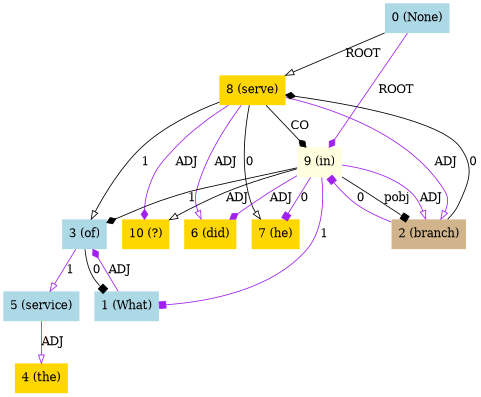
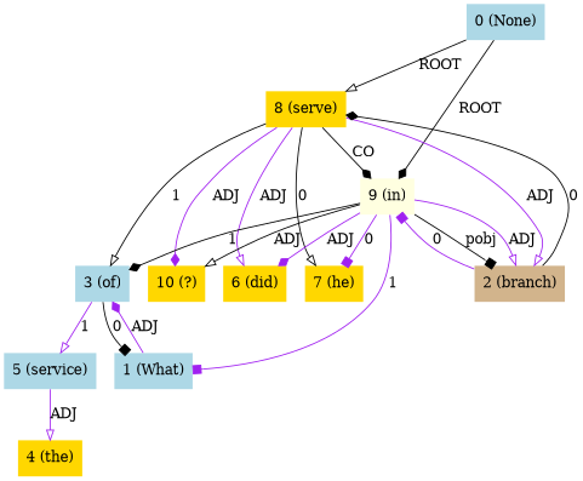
  digraph {
    node [fillcolor=gold shape=plaintext style=filled]
    edge [arrowhead=onormal color=purple dir=forward]
    n1 [fillcolor=lightblue label="0 (None)"]
    n2 [label="8 (serve)"]
    n3 [fillcolor=lightyellow label="9 (in)"]
    n4 [fillcolor=lightblue label="3 (of)"]
    n5 [fillcolor=tan label="2 (branch)"]
    n6 [label="6 (did)"]
    n7 [label="7 (he)"]
    n8 [label="10 (?)"]
    n9 [fillcolor=lightblue label="1 (What)"]
    n10 [fillcolor=lightblue label="5 (service)"]
    n11 [label="4 (the)"]
    n1 -> n2 [color=black label=ROOT]
-   n1 -> n3 [arrowhead=diamond label=ROOT]
+   n1 -> n3 [arrowhead=diamond color=black label=ROOT]
    n2 -> n3 [arrowhead=diamond color=black label=CO]
    n2 -> n4 [color=black label=1]
    n2 -> n5 [label=ADJ]
    n2 -> n6 [label=ADJ]
    n2 -> n7 [color=black label=0]
    n2 -> n8 [arrowhead=diamond label=ADJ]
    n3 -> n4 [arrowhead=diamond color=black label=1]
    n3 -> n5 [arrowhead=box color=black label=pobj]
    n3 -> n5 [label=ADJ]
    n3 -> n6 [arrowhead=diamond label=ADJ]
    n3 -> n7 [arrowhead=box label=0]
    n3 -> n8 [color=black label=ADJ]
    n3 -> n9 [arrowhead=box label=1]
    n4 -> n9 [arrowhead=box color=black label=0]
    n4 -> n10 [label=1]
    n5 -> n2 [arrowhead=diamond color=black label=0]
    n5 -> n3 [arrowhead=box label=0]
    n9 -> n4 [arrowhead=diamond label=ADJ]
    n10 -> n11 [label=ADJ]
  }
